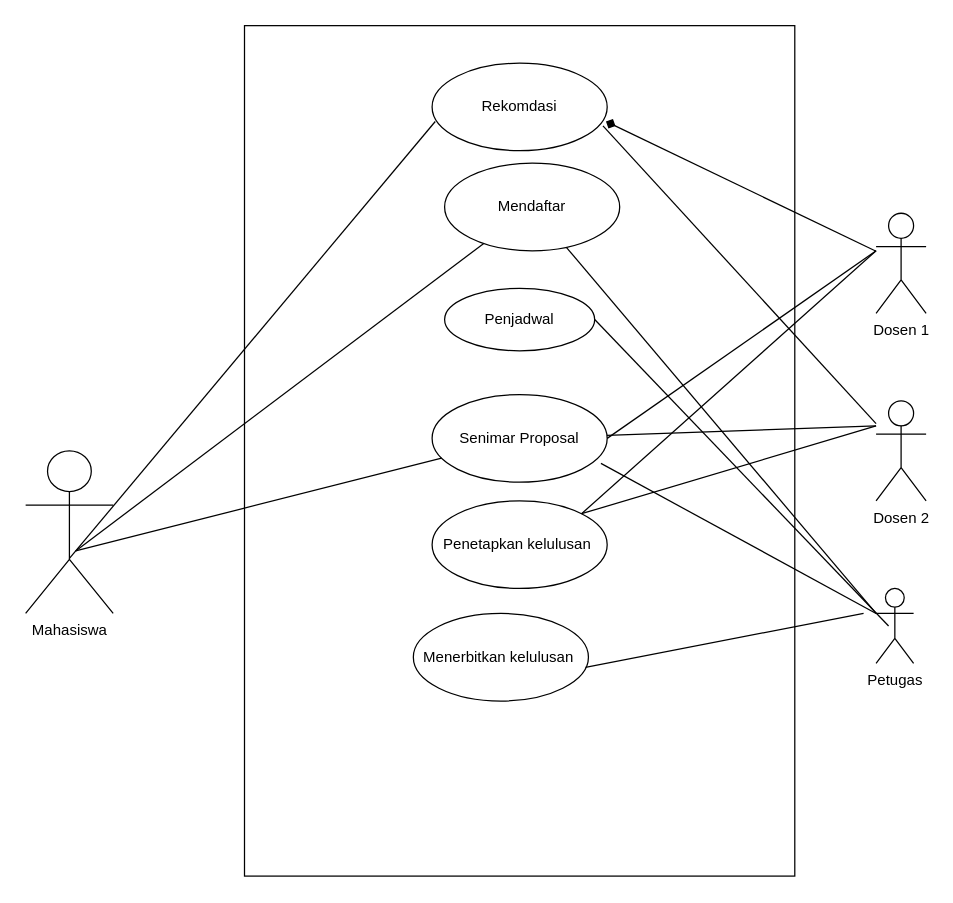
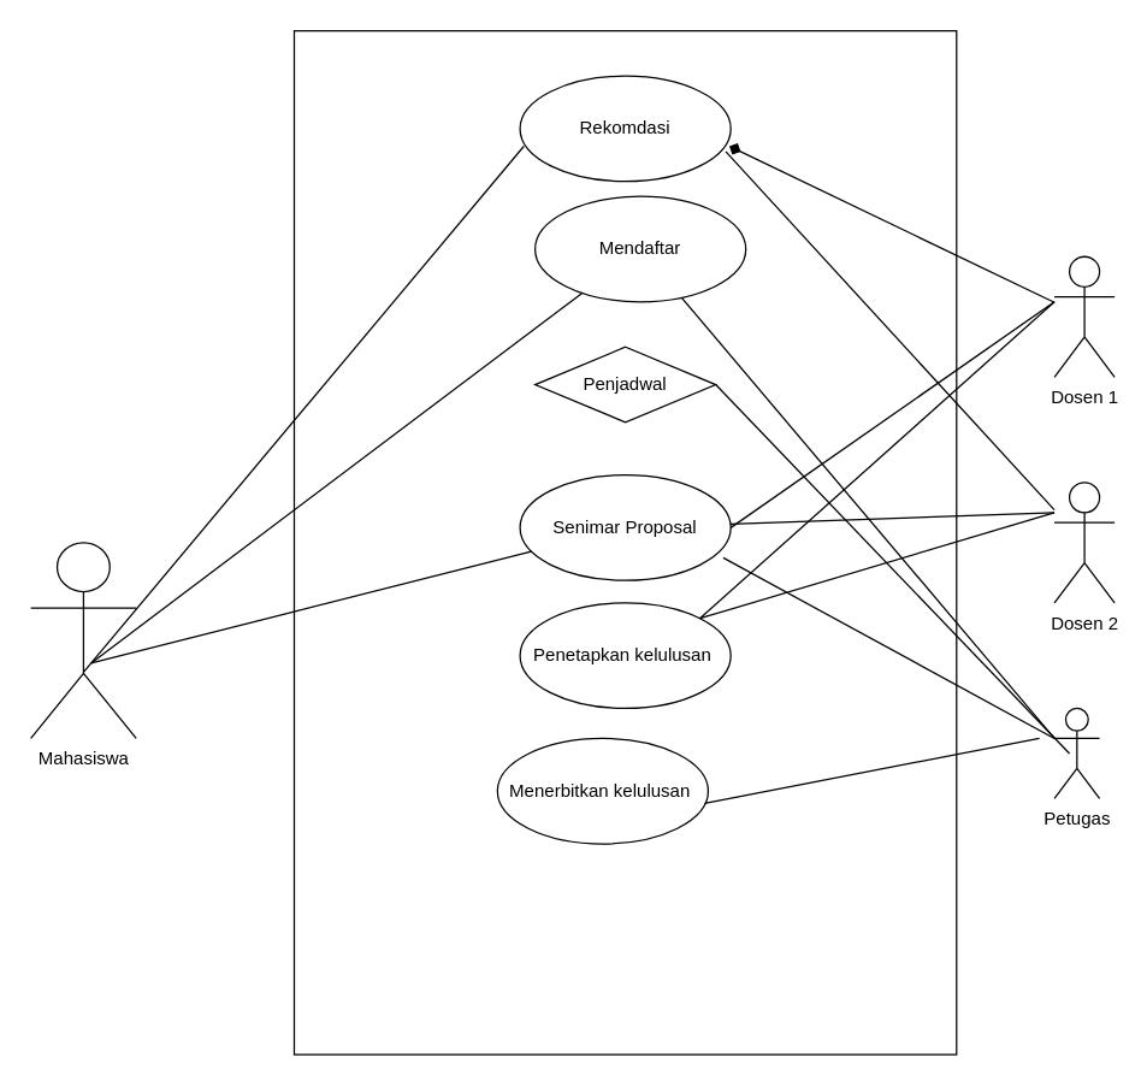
  <mxCell id="0" />
  <mxCell id="1" parent="0" />
  <mxCell id="2" style="edgeStyle=orthogonalEdgeStyle;rounded=0;orthogonalLoop=1;jettySize=auto;html=1;exitX=0.5;exitY=0.5;exitDx=0;exitDy=0;exitPerimeter=0;strokeColor=none;" edge="1" parent="1" source="3"><mxGeometry relative="1" as="geometry"><mxPoint x="370" y="170" as="targetPoint" /></mxGeometry></mxCell>
  <mxCell id="3" value="Mahasiswa" style="shape=umlActor;verticalLabelPosition=bottom;verticalAlign=top;html=1;fillColor=none;" vertex="1" parent="1"><mxGeometry x="20" y="360" width="70" height="130" as="geometry" /></mxCell>
  <mxCell id="4" value="Dosen 1" style="shape=umlActor;verticalLabelPosition=bottom;verticalAlign=top;html=1;" vertex="1" parent="1"><mxGeometry x="700" y="170" width="40" height="80" as="geometry" /></mxCell>
  <mxCell id="5" value="Dosen 2" style="shape=umlActor;verticalLabelPosition=bottom;verticalAlign=top;html=1;" vertex="1" parent="1"><mxGeometry x="700" y="320" width="40" height="80" as="geometry" /></mxCell>
  <mxCell id="6" value="Rekomdasi" style="ellipse;whiteSpace=wrap;html=1;" vertex="1" parent="1"><mxGeometry x="345" y="50" width="140" height="70" as="geometry" /></mxCell>
  <mxCell id="7" value="" style="rounded=0;whiteSpace=wrap;html=1;strokeColor=#000000;fillColor=none;" vertex="1" parent="1"><mxGeometry x="195" y="20" width="440" height="680" as="geometry" /></mxCell>
  <mxCell id="8" value="" style="endArrow=none;html=1;entryX=0.018;entryY=0.666;entryDx=0;entryDy=0;exitX=0.498;exitY=0.663;exitDx=0;exitDy=0;exitPerimeter=0;entryPerimeter=0;" edge="1" parent="1" source="3" target="6"><mxGeometry relative="1" as="geometry"><mxPoint x="50" y="440" as="sourcePoint" /><mxPoint x="395" y="455" as="targetPoint" /></mxGeometry></mxCell>
  <mxCell id="9" value="" style="endArrow=diamond;html=1;entryX=0.993;entryY=0.666;entryDx=0;entryDy=0;entryPerimeter=0;" edge="1" parent="1" source="4" target="6"><mxGeometry relative="1" as="geometry"><mxPoint x="300" y="499.57" as="sourcePoint" /><mxPoint x="592.66" y="170" as="targetPoint" /></mxGeometry></mxCell>
  <mxCell id="10" value="" style="endArrow=none;html=1;entryX=0.976;entryY=0.716;entryDx=0;entryDy=0;entryPerimeter=0;" edge="1" parent="1" source="5" target="6"><mxGeometry relative="1" as="geometry"><mxPoint x="645.98" y="225.466" as="sourcePoint" /><mxPoint x="430" y="140" as="targetPoint" /></mxGeometry></mxCell>
  <mxCell id="11" value="Petugas" style="shape=umlActor;verticalLabelPosition=bottom;verticalAlign=top;html=1;strokeColor=#000000;fillColor=none;" vertex="1" parent="1"><mxGeometry x="700" y="470" width="30" height="60" as="geometry" /></mxCell>
  <mxCell id="12" value="Mendaftar" style="ellipse;whiteSpace=wrap;html=1;strokeColor=#000000;fillColor=none;" vertex="1" parent="1"><mxGeometry x="355" y="130" width="140" height="70" as="geometry" /></mxCell>
  <mxCell id="13" value="" style="endArrow=none;html=1;" edge="1" parent="1" target="12"><mxGeometry relative="1" as="geometry"><mxPoint x="60" y="440" as="sourcePoint" /><mxPoint x="422.66" y="240" as="targetPoint" /></mxGeometry></mxCell>
  <mxCell id="14" value="" style="endArrow=none;html=1;exitX=0;exitY=0.333;exitDx=0;exitDy=0;exitPerimeter=0;" edge="1" parent="1" source="11" target="12"><mxGeometry relative="1" as="geometry"><mxPoint x="130" y="569.57" as="sourcePoint" /><mxPoint x="422.66" y="240" as="targetPoint" /></mxGeometry></mxCell>
  <mxCell id="15" value="Senimar Proposal" style="ellipse;whiteSpace=wrap;html=1;strokeColor=#000000;fillColor=none;" vertex="1" parent="1"><mxGeometry x="345" y="315" width="140" height="70" as="geometry" /></mxCell>
  <mxCell id="16" value="" style="endArrow=none;html=1;" edge="1" parent="1" target="15"><mxGeometry relative="1" as="geometry"><mxPoint x="60" y="440" as="sourcePoint" /><mxPoint x="394.966" y="259.996" as="targetPoint" /></mxGeometry></mxCell>
  <mxCell id="17" value="" style="endArrow=none;html=1;" edge="1" parent="1" target="15"><mxGeometry relative="1" as="geometry"><mxPoint x="700" y="340" as="sourcePoint" /><mxPoint x="370.799" y="327.149" as="targetPoint" /></mxGeometry></mxCell>
  <mxCell id="18" value="" style="endArrow=none;html=1;entryX=1;entryY=0.5;entryDx=0;entryDy=0;" edge="1" parent="1" target="15"><mxGeometry relative="1" as="geometry"><mxPoint x="700" y="200" as="sourcePoint" /><mxPoint x="490" y="280" as="targetPoint" /></mxGeometry></mxCell>
  <mxCell id="19" value="" style="endArrow=none;html=1;" edge="1" parent="1"><mxGeometry relative="1" as="geometry"><mxPoint x="700" y="490" as="sourcePoint" /><mxPoint x="480" y="370" as="targetPoint" /></mxGeometry></mxCell>
  <mxCell id="20" value="Penetapkan kelulusan&amp;nbsp;" style="ellipse;whiteSpace=wrap;html=1;strokeColor=#000000;fillColor=none;" vertex="1" parent="1"><mxGeometry x="345" y="400" width="140" height="70" as="geometry" /></mxCell>
  <mxCell id="21" value="" style="endArrow=none;html=1;entryX=1;entryY=0;entryDx=0;entryDy=0;" edge="1" parent="1" target="20"><mxGeometry relative="1" as="geometry"><mxPoint x="700" y="200" as="sourcePoint" /><mxPoint x="495" y="305" as="targetPoint" /></mxGeometry></mxCell>
  <mxCell id="22" value="" style="endArrow=none;html=1;entryX=1;entryY=0;entryDx=0;entryDy=0;" edge="1" parent="1" target="20"><mxGeometry relative="1" as="geometry"><mxPoint x="700" y="340" as="sourcePoint" /><mxPoint x="470" y="370" as="targetPoint" /></mxGeometry></mxCell>
  <mxCell id="23" value="Menerbitkan kelulusan&amp;nbsp;" style="ellipse;whiteSpace=wrap;html=1;strokeColor=#000000;fillColor=none;" vertex="1" parent="1"><mxGeometry x="330" y="490" width="140" height="70" as="geometry" /></mxCell>
  <mxCell id="24" value="" style="endArrow=none;html=1;entryX=0.983;entryY=0.615;entryDx=0;entryDy=0;entryPerimeter=0;" edge="1" parent="1" target="23"><mxGeometry relative="1" as="geometry"><mxPoint x="690" y="490" as="sourcePoint" /><mxPoint x="490.52" y="321.87" as="targetPoint" /></mxGeometry></mxCell>
- <mxCell id="25" value="Penjadwal" style="ellipse;whiteSpace=wrap;html=1;strokeColor=#000000;fillColor=none;" vertex="1" parent="1"><mxGeometry x="355" y="230" width="120" height="50" as="geometry" /></mxCell>
+ <mxCell id="25" value="Penjadwal" style="rhombus;whiteSpace=wrap;html=1;strokeColor=#000000;fillColor=none;" vertex="1" parent="1"><mxGeometry x="355" y="230" width="120" height="50" as="geometry" /></mxCell>
  <mxCell id="26" value="" style="endArrow=none;html=1;entryX=1;entryY=0.5;entryDx=0;entryDy=0;" edge="1" parent="1" target="25"><mxGeometry relative="1" as="geometry"><mxPoint x="710" y="500" as="sourcePoint" /><mxPoint x="490.52" y="376.87" as="targetPoint" /></mxGeometry></mxCell>
